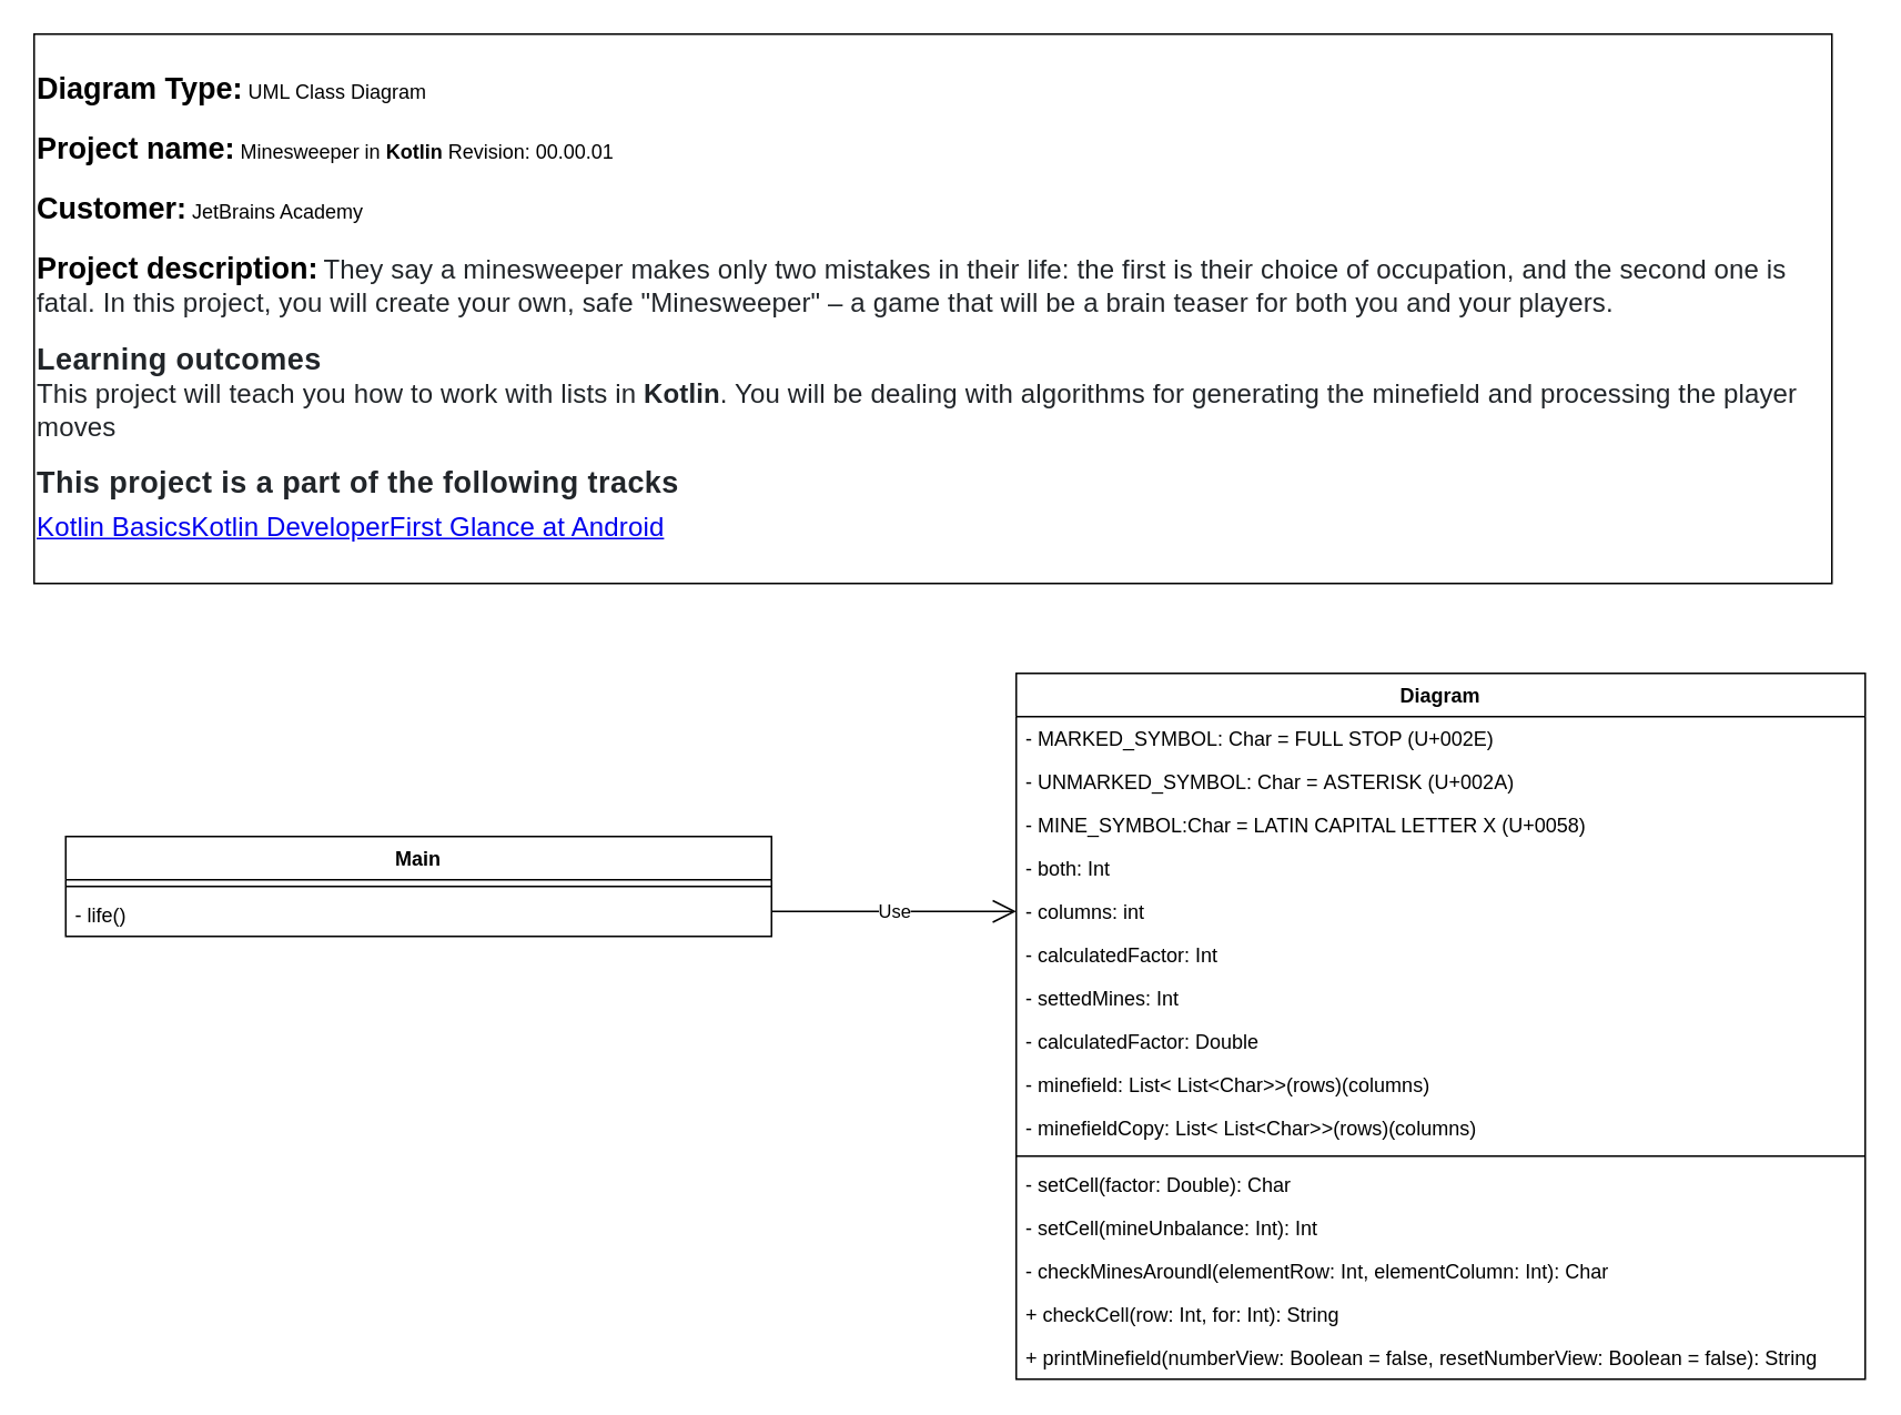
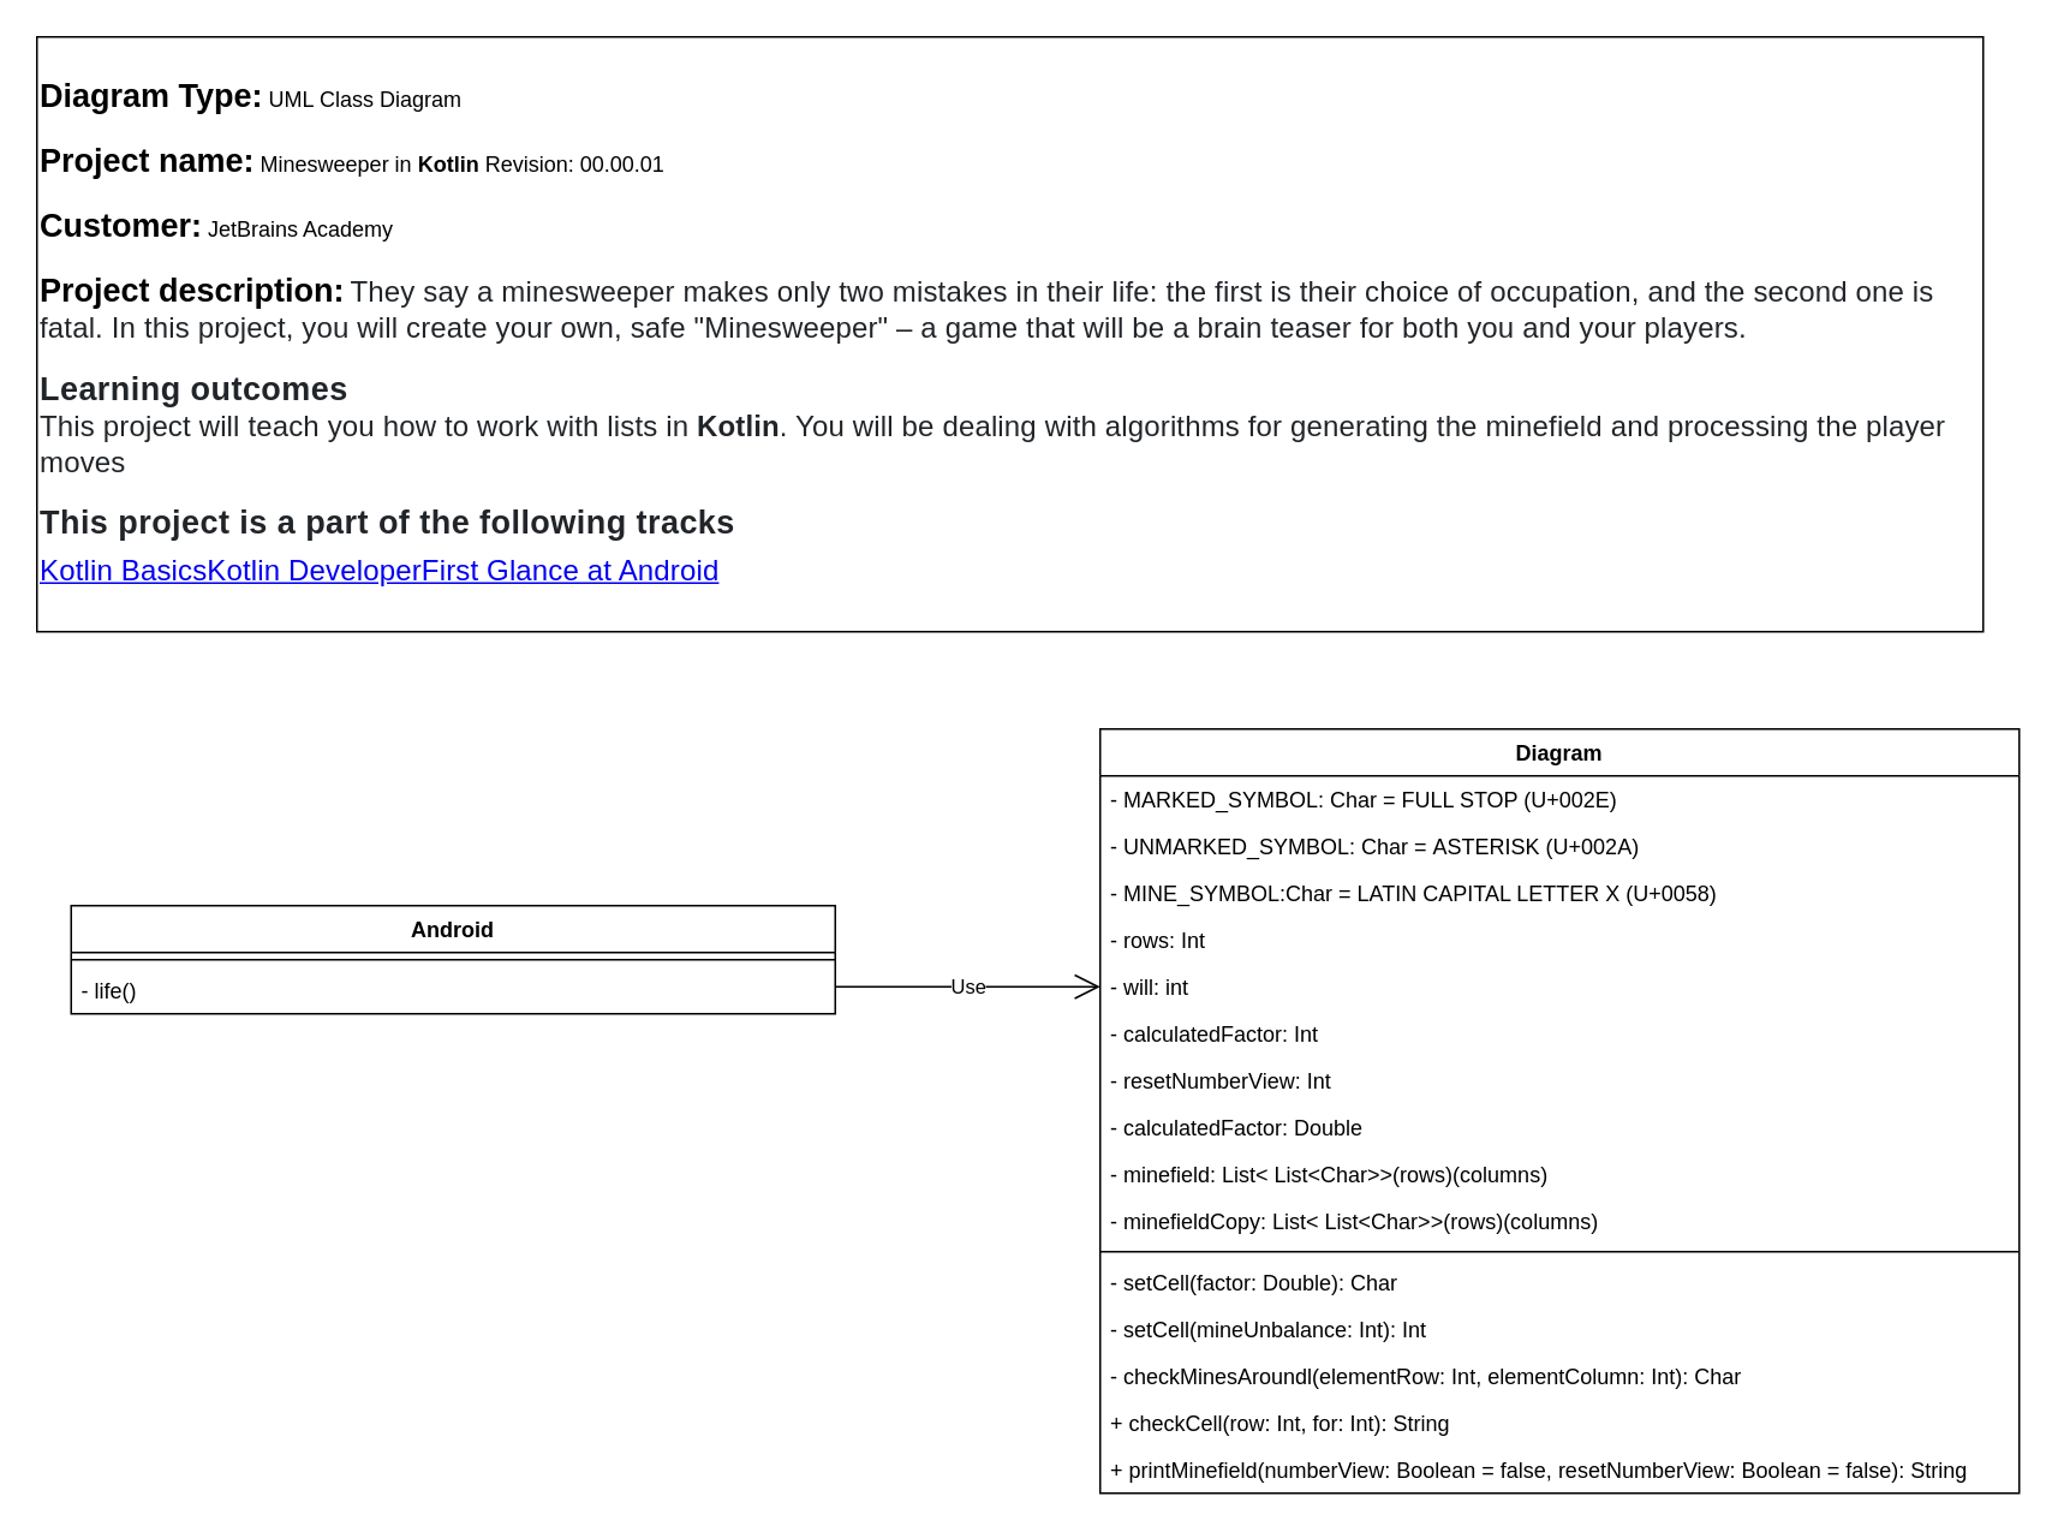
  <mxCell id="0" />
  <mxCell id="1" parent="0" />
  <mxCell id="2" value="&lt;b&gt;&lt;font style=&quot;font-size: 18px&quot;&gt;Diagram Type:&lt;/font&gt;&lt;/b&gt; UML Class Diagram&lt;br&gt;&lt;b&gt;&lt;br&gt;&lt;font style=&quot;font-size: 18px&quot;&gt;Project name:&lt;/font&gt;&lt;/b&gt;&amp;nbsp;Minesweeper in &lt;b&gt;Kotlin&lt;/b&gt; Revision: 00.00.01&lt;br&gt;&lt;b&gt;&lt;br&gt;&lt;font style=&quot;font-size: 18px&quot;&gt;Customer:&lt;/font&gt;&lt;/b&gt; JetBrains Academy&lt;br&gt;&lt;b&gt;&lt;br&gt;&lt;font style=&quot;font-size: 18px&quot;&gt;Project description:&lt;/font&gt;&lt;/b&gt;&amp;nbsp;&lt;span style=&quot;background-color: rgb(255 , 255 , 255)&quot;&gt;&lt;font color=&quot;#212529&quot;&gt;&lt;span style=&quot;font-size: 16px ; letter-spacing: 0.1px&quot;&gt;They say a minesweeper makes only two mistakes in their life: the first is their choice of occupation, and the second one is fatal. In this project, you will create your own, safe &quot;Minesweeper&quot; – a game that will be a brain teaser for both you and your players.&lt;br&gt;&lt;/span&gt;&lt;/font&gt;&lt;br&gt;&lt;b style=&quot;color: rgb(33 , 37 , 41) ; letter-spacing: 0.3px&quot;&gt;&lt;font style=&quot;font-size: 18px&quot;&gt;Learning outcomes&lt;/font&gt;&lt;/b&gt;&lt;br&gt;&lt;/span&gt;&lt;span style=&quot;background-color: rgb(255 , 255 , 255)&quot;&gt;&lt;font color=&quot;#212529&quot;&gt;&lt;span style=&quot;font-size: 16px ; letter-spacing: 0.1px&quot;&gt;This project will teach you how to work with lists in &lt;b&gt;Kotlin&lt;/b&gt;. You will be dealing with algorithms for generating the minefield and processing the player moves&lt;/span&gt;&lt;br&gt;&lt;/font&gt;&lt;/span&gt;&lt;span style=&quot;color: rgb(33 , 37 , 41) ; letter-spacing: 0.3px ; background-color: rgb(255 , 255 , 255)&quot;&gt;&lt;br&gt;&lt;font style=&quot;font-size: 18px&quot;&gt;&lt;b&gt;This project is a part of the following tracks&lt;/b&gt;&lt;/font&gt;&lt;br&gt;&lt;/span&gt;&lt;u style=&quot;font-size: 16px ; letter-spacing: 0.1px ; color: rgb(0 , 0 , 238) ; background-color: rgb(255 , 255 , 255)&quot;&gt;Kotlin BasicsKotlin DeveloperFirst Glance at Android&lt;/u&gt;&lt;span style=&quot;color: rgb(33 , 37 , 41) ; font-size: 1.375rem ; letter-spacing: 0.3px ; background-color: rgb(255 , 255 , 255)&quot;&gt;&lt;br&gt;&lt;/span&gt;" style="rounded=0;whiteSpace=wrap;html=1;align=left;" parent="1" vertex="1"><mxGeometry x="20" y="20" width="1080" height="330" as="geometry" /></mxCell>
  <mxCell id="3" value="Use" style="endArrow=open;endSize=12;dashed=0;html=1;rounded=0;entryX=0;entryY=0.5;entryDx=0;entryDy=0;exitX=1;exitY=0.75;exitDx=0;exitDy=0;" parent="1" source="4" target="12" edge="1"><mxGeometry width="160" relative="1" as="geometry"><mxPoint x="605" y="589" as="sourcePoint" /><mxPoint x="728.85" y="530.126" as="targetPoint" /></mxGeometry></mxCell>
- <mxCell id="4" value="Main" style="swimlane;fontStyle=1;align=center;verticalAlign=top;childLayout=stackLayout;horizontal=1;startSize=26;horizontalStack=0;resizeParent=1;resizeParentMax=0;resizeLast=0;collapsible=1;marginBottom=0;" parent="1" vertex="1"><mxGeometry x="39" y="502" width="424" height="60" as="geometry" /></mxCell>
+ <mxCell id="4" value="Android" style="swimlane;fontStyle=1;align=center;verticalAlign=top;childLayout=stackLayout;horizontal=1;startSize=26;horizontalStack=0;resizeParent=1;resizeParentMax=0;resizeLast=0;collapsible=1;marginBottom=0;" parent="1" vertex="1"><mxGeometry x="39" y="502" width="424" height="60" as="geometry" /></mxCell>
  <mxCell id="5" value="" style="line;strokeWidth=1;fillColor=none;align=left;verticalAlign=middle;spacingTop=-1;spacingLeft=3;spacingRight=3;rotatable=0;labelPosition=right;points=[];portConstraint=eastwest;" parent="4" vertex="1"><mxGeometry y="26" width="424" height="8" as="geometry" /></mxCell>
  <mxCell id="6" value="- life()" style="text;strokeColor=none;fillColor=none;align=left;verticalAlign=top;spacingLeft=4;spacingRight=4;overflow=hidden;rotatable=0;points=[[0,0.5],[1,0.5]];portConstraint=eastwest;" vertex="1" parent="4"><mxGeometry y="34" width="424" height="26" as="geometry" /></mxCell>
  <mxCell id="7" value="Diagram" style="swimlane;fontStyle=1;align=center;verticalAlign=top;childLayout=stackLayout;horizontal=1;startSize=26;horizontalStack=0;resizeParent=1;resizeParentMax=0;resizeLast=0;collapsible=1;marginBottom=0;" parent="1" vertex="1"><mxGeometry x="610" y="404" width="510" height="424" as="geometry" /></mxCell>
  <mxCell id="8" value="- MARKED_SYMBOL: Char = FULL STOP (U+002E)" style="text;strokeColor=none;fillColor=none;align=left;verticalAlign=top;spacingLeft=4;spacingRight=4;overflow=hidden;rotatable=0;points=[[0,0.5],[1,0.5]];portConstraint=eastwest;" parent="7" vertex="1"><mxGeometry y="26" width="510" height="26" as="geometry" /></mxCell>
  <mxCell id="9" value="- UNMARKED_SYMBOL: Char = ASTERISK (U+002A)" style="text;strokeColor=none;fillColor=none;align=left;verticalAlign=top;spacingLeft=4;spacingRight=4;overflow=hidden;rotatable=0;points=[[0,0.5],[1,0.5]];portConstraint=eastwest;" vertex="1" parent="7"><mxGeometry y="52" width="510" height="26" as="geometry" /></mxCell>
  <mxCell id="10" value="- MINE_SYMBOL:Char = LATIN CAPITAL LETTER X (U+0058)" style="text;strokeColor=none;fillColor=none;align=left;verticalAlign=top;spacingLeft=4;spacingRight=4;overflow=hidden;rotatable=0;points=[[0,0.5],[1,0.5]];portConstraint=eastwest;" vertex="1" parent="7"><mxGeometry y="78" width="510" height="26" as="geometry" /></mxCell>
- <mxCell id="11" value="- both: Int&#10;" style="text;strokeColor=none;fillColor=none;align=left;verticalAlign=top;spacingLeft=4;spacingRight=4;overflow=hidden;rotatable=0;points=[[0,0.5],[1,0.5]];portConstraint=eastwest;" vertex="1" parent="7"><mxGeometry y="104" width="510" height="26" as="geometry" /></mxCell>
- <mxCell id="12" value="- columns: int&#10;" style="text;strokeColor=none;fillColor=none;align=left;verticalAlign=top;spacingLeft=4;spacingRight=4;overflow=hidden;rotatable=0;points=[[0,0.5],[1,0.5]];portConstraint=eastwest;" parent="7" vertex="1"><mxGeometry y="130" width="510" height="26" as="geometry" /></mxCell>
+ <mxCell id="11" value="- rows: Int&#10;" style="text;strokeColor=none;fillColor=none;align=left;verticalAlign=top;spacingLeft=4;spacingRight=4;overflow=hidden;rotatable=0;points=[[0,0.5],[1,0.5]];portConstraint=eastwest;" vertex="1" parent="7"><mxGeometry y="104" width="510" height="26" as="geometry" /></mxCell>
+ <mxCell id="12" value="- will: int&#10;" style="text;strokeColor=none;fillColor=none;align=left;verticalAlign=top;spacingLeft=4;spacingRight=4;overflow=hidden;rotatable=0;points=[[0,0.5],[1,0.5]];portConstraint=eastwest;" parent="7" vertex="1"><mxGeometry y="130" width="510" height="26" as="geometry" /></mxCell>
  <mxCell id="13" value="- calculatedFactor: Int&#10;" style="text;strokeColor=none;fillColor=none;align=left;verticalAlign=top;spacingLeft=4;spacingRight=4;overflow=hidden;rotatable=0;points=[[0,0.5],[1,0.5]];portConstraint=eastwest;" vertex="1" parent="7"><mxGeometry y="156" width="510" height="26" as="geometry" /></mxCell>
- <mxCell id="14" value="- settedMines: Int&#10;" style="text;strokeColor=none;fillColor=none;align=left;verticalAlign=top;spacingLeft=4;spacingRight=4;overflow=hidden;rotatable=0;points=[[0,0.5],[1,0.5]];portConstraint=eastwest;" vertex="1" parent="7"><mxGeometry y="182" width="510" height="26" as="geometry" /></mxCell>
+ <mxCell id="14" value="- resetNumberView: Int&#10;" style="text;strokeColor=none;fillColor=none;align=left;verticalAlign=top;spacingLeft=4;spacingRight=4;overflow=hidden;rotatable=0;points=[[0,0.5],[1,0.5]];portConstraint=eastwest;" vertex="1" parent="7"><mxGeometry y="182" width="510" height="26" as="geometry" /></mxCell>
  <mxCell id="15" value="- calculatedFactor: Double&#10;" style="text;strokeColor=none;fillColor=none;align=left;verticalAlign=top;spacingLeft=4;spacingRight=4;overflow=hidden;rotatable=0;points=[[0,0.5],[1,0.5]];portConstraint=eastwest;" vertex="1" parent="7"><mxGeometry y="208" width="510" height="26" as="geometry" /></mxCell>
  <mxCell id="16" value="- minefield: List&lt; List&lt;Char&gt;&gt;(rows)(columns)&#10;" style="text;strokeColor=none;fillColor=none;align=left;verticalAlign=top;spacingLeft=4;spacingRight=4;overflow=hidden;rotatable=0;points=[[0,0.5],[1,0.5]];portConstraint=eastwest;" parent="7" vertex="1"><mxGeometry y="234" width="510" height="26" as="geometry" /></mxCell>
  <mxCell id="17" value="- minefieldCopy: List&lt; List&lt;Char&gt;&gt;(rows)(columns)&#10;" style="text;strokeColor=none;fillColor=none;align=left;verticalAlign=top;spacingLeft=4;spacingRight=4;overflow=hidden;rotatable=0;points=[[0,0.5],[1,0.5]];portConstraint=eastwest;" vertex="1" parent="7"><mxGeometry y="260" width="510" height="26" as="geometry" /></mxCell>
  <mxCell id="18" value="" style="line;strokeWidth=1;fillColor=none;align=left;verticalAlign=middle;spacingTop=-1;spacingLeft=3;spacingRight=3;rotatable=0;labelPosition=right;points=[];portConstraint=eastwest;" parent="7" vertex="1"><mxGeometry y="286" width="510" height="8" as="geometry" /></mxCell>
  <mxCell id="19" value="- setCell(factor: Double): Char" style="text;strokeColor=none;fillColor=none;align=left;verticalAlign=top;spacingLeft=4;spacingRight=4;overflow=hidden;rotatable=0;points=[[0,0.5],[1,0.5]];portConstraint=eastwest;" parent="7" vertex="1"><mxGeometry y="294" width="510" height="26" as="geometry" /></mxCell>
  <mxCell id="20" value="- setCell(mineUnbalance: Int): Int" style="text;strokeColor=none;fillColor=none;align=left;verticalAlign=top;spacingLeft=4;spacingRight=4;overflow=hidden;rotatable=0;points=[[0,0.5],[1,0.5]];portConstraint=eastwest;" vertex="1" parent="7"><mxGeometry y="320" width="510" height="26" as="geometry" /></mxCell>
  <mxCell id="21" value="- checkMinesAroundl(elementRow: Int, elementColumn: Int): Char" style="text;strokeColor=none;fillColor=none;align=left;verticalAlign=top;spacingLeft=4;spacingRight=4;overflow=hidden;rotatable=0;points=[[0,0.5],[1,0.5]];portConstraint=eastwest;" vertex="1" parent="7"><mxGeometry y="346" width="510" height="26" as="geometry" /></mxCell>
  <mxCell id="22" value="+ checkCell(row: Int, for: Int): String" style="text;strokeColor=none;fillColor=none;align=left;verticalAlign=top;spacingLeft=4;spacingRight=4;overflow=hidden;rotatable=0;points=[[0,0.5],[1,0.5]];portConstraint=eastwest;" vertex="1" parent="7"><mxGeometry y="372" width="510" height="26" as="geometry" /></mxCell>
  <mxCell id="23" value="+ printMinefield(numberView: Boolean = false, resetNumberView: Boolean = false): String" style="text;strokeColor=none;fillColor=none;align=left;verticalAlign=top;spacingLeft=4;spacingRight=4;overflow=hidden;rotatable=0;points=[[0,0.5],[1,0.5]];portConstraint=eastwest;" parent="7" vertex="1"><mxGeometry y="398" width="510" height="26" as="geometry" /></mxCell>
